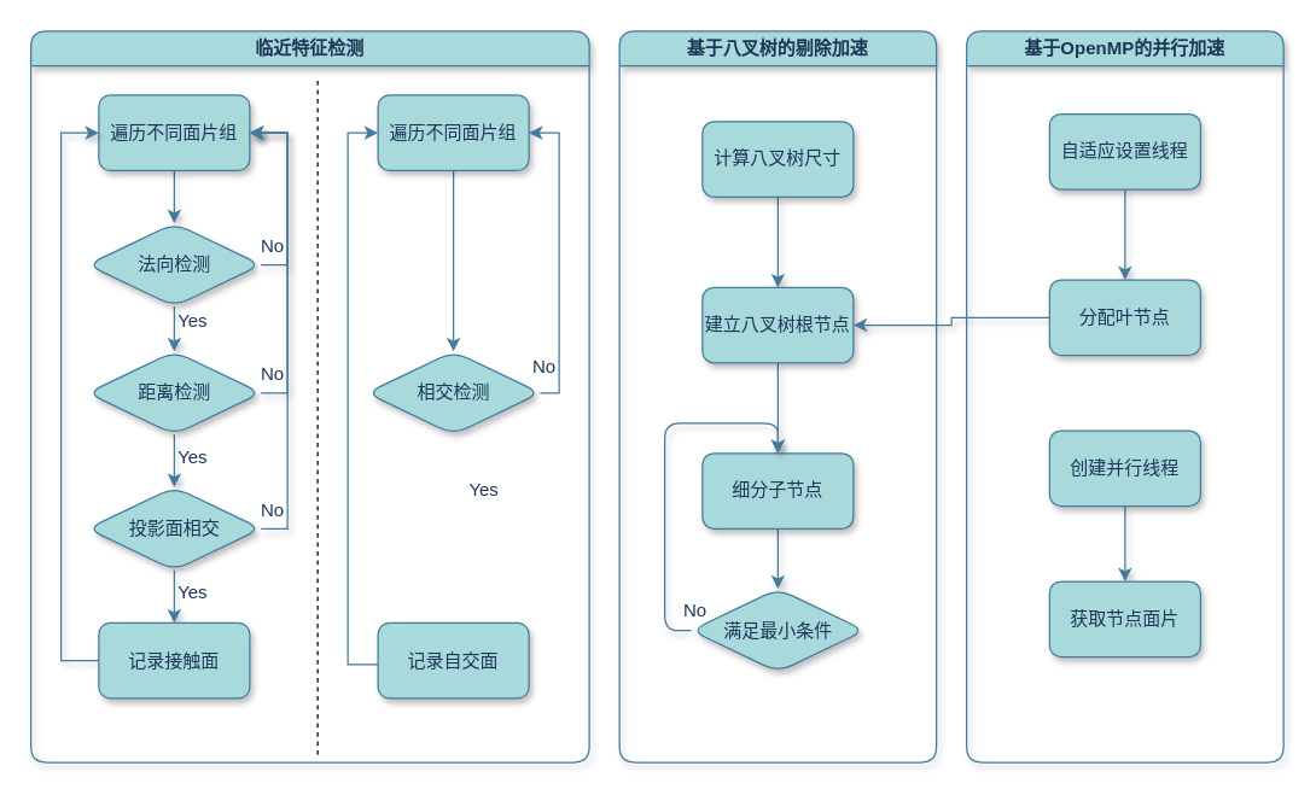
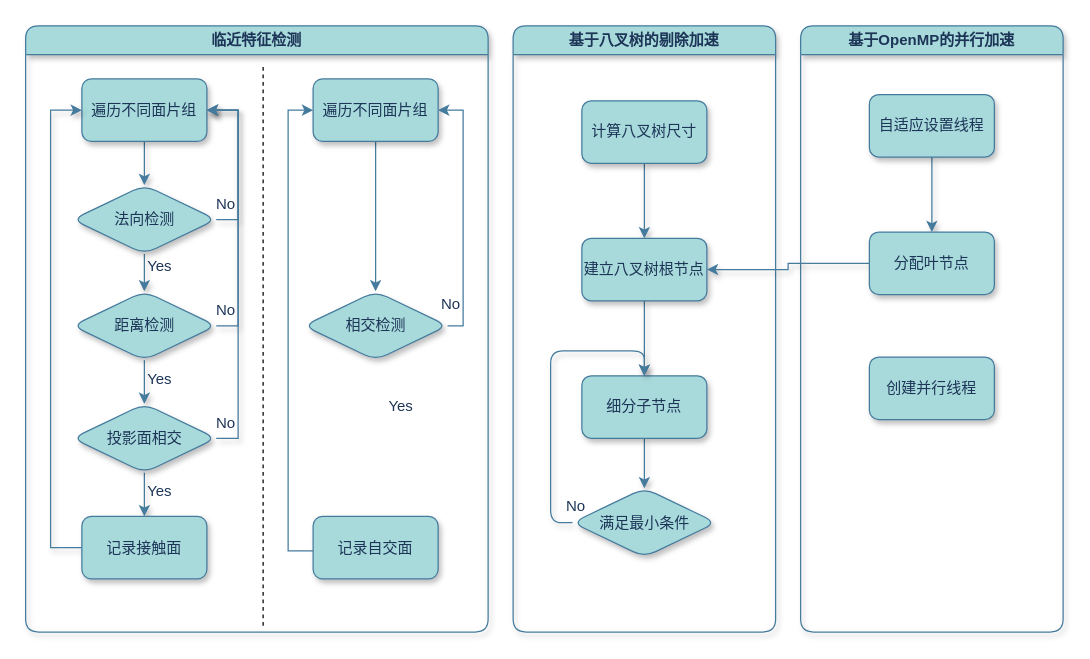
  <mxCell id="0" />
  <mxCell id="1" parent="0" />
  <mxCell id="2" value="基于八叉树的剔除加速" style="swimlane;whiteSpace=wrap;html=1;rounded=1;labelBackgroundColor=none;fillColor=#A8DADC;strokeColor=#457B9D;fontColor=#1D3557;shadow=1;" vertex="1" parent="1"><mxGeometry x="410" y="20" width="210" height="485" as="geometry" /></mxCell>
  <mxCell id="3" value="" style="edgeStyle=orthogonalEdgeStyle;rounded=1;orthogonalLoop=1;jettySize=auto;html=1;labelBackgroundColor=none;fontColor=default;strokeColor=#457B9D;shadow=1;" edge="1" parent="2" source="4" target="6"><mxGeometry relative="1" as="geometry" /></mxCell>
  <mxCell id="4" value="计算八叉树尺寸" style="rounded=1;whiteSpace=wrap;html=1;labelBackgroundColor=none;fillColor=#A8DADC;strokeColor=#457B9D;fontColor=#1D3557;shadow=1;" vertex="1" parent="2"><mxGeometry x="55" y="60" width="100" height="50" as="geometry" /></mxCell>
  <mxCell id="5" value="" style="edgeStyle=orthogonalEdgeStyle;rounded=1;orthogonalLoop=1;jettySize=auto;html=1;labelBackgroundColor=none;fontColor=default;strokeColor=#457B9D;shadow=1;" edge="1" parent="2" source="6" target="8"><mxGeometry relative="1" as="geometry" /></mxCell>
  <mxCell id="6" value="建立八叉树根节点" style="rounded=1;whiteSpace=wrap;html=1;labelBackgroundColor=none;fillColor=#A8DADC;strokeColor=#457B9D;fontColor=#1D3557;shadow=1;" vertex="1" parent="2"><mxGeometry x="55" y="170" width="100" height="50" as="geometry" /></mxCell>
  <mxCell id="7" value="" style="edgeStyle=orthogonalEdgeStyle;rounded=1;orthogonalLoop=1;jettySize=auto;html=1;labelBackgroundColor=none;fontColor=default;strokeColor=#457B9D;shadow=1;" edge="1" parent="2" source="8" target="10"><mxGeometry relative="1" as="geometry" /></mxCell>
  <mxCell id="8" value="细分子节点" style="rounded=1;whiteSpace=wrap;html=1;labelBackgroundColor=none;fillColor=#A8DADC;strokeColor=#457B9D;fontColor=#1D3557;shadow=1;" vertex="1" parent="2"><mxGeometry x="55" y="280" width="100" height="50" as="geometry" /></mxCell>
  <mxCell id="9" style="edgeStyle=orthogonalEdgeStyle;rounded=1;orthogonalLoop=1;jettySize=auto;html=1;entryX=0.5;entryY=0;entryDx=0;entryDy=0;labelBackgroundColor=none;fontColor=default;strokeColor=#457B9D;shadow=1;" edge="1" parent="2" source="10" target="8"><mxGeometry relative="1" as="geometry"><Array as="points"><mxPoint x="30" y="398" /><mxPoint x="30" y="260" /><mxPoint x="105" y="260" /></Array></mxGeometry></mxCell>
  <mxCell id="10" value="满足最小条件" style="rhombus;whiteSpace=wrap;html=1;rounded=1;labelBackgroundColor=none;fillColor=#A8DADC;strokeColor=#457B9D;fontColor=#1D3557;shadow=1;" vertex="1" parent="2"><mxGeometry x="47.5" y="370" width="115" height="55" as="geometry" /></mxCell>
  <mxCell id="11" value="No" style="text;html=1;align=center;verticalAlign=middle;resizable=0;points=[];autosize=1;strokeColor=none;fillColor=none;rounded=1;labelBackgroundColor=none;fontColor=#1D3557;shadow=1;" vertex="1" parent="2"><mxGeometry x="30" y="370" width="40" height="30" as="geometry" /></mxCell>
  <mxCell id="12" value="基于OpenMP的并行加速" style="swimlane;whiteSpace=wrap;html=1;rounded=1;labelBackgroundColor=none;fillColor=#A8DADC;strokeColor=#457B9D;fontColor=#1D3557;shadow=1;" vertex="1" parent="1"><mxGeometry x="640" y="20" width="210" height="485" as="geometry" /></mxCell>
  <mxCell id="13" value="" style="edgeStyle=orthogonalEdgeStyle;rounded=0;orthogonalLoop=1;jettySize=auto;html=1;strokeColor=#457B9D;fontColor=#1D3557;fillColor=#A8DADC;shadow=1;" edge="1" parent="12" source="14" target="16"><mxGeometry relative="1" as="geometry" /></mxCell>
  <mxCell id="14" value="自适应设置线程" style="rounded=1;whiteSpace=wrap;html=1;labelBackgroundColor=none;fillColor=#A8DADC;strokeColor=#457B9D;fontColor=#1D3557;shadow=1;" vertex="1" parent="12"><mxGeometry x="55" y="55" width="100" height="50" as="geometry" /></mxCell>
  <mxCell id="15" value="" style="edgeStyle=orthogonalEdgeStyle;rounded=0;orthogonalLoop=1;jettySize=auto;html=1;strokeColor=#457B9D;fontColor=#1D3557;fillColor=#A8DADC;shadow=1;" edge="1" parent="12" source="16" target="6"><mxGeometry relative="1" as="geometry" /></mxCell>
  <mxCell id="16" value="分配叶节点" style="rounded=1;whiteSpace=wrap;html=1;labelBackgroundColor=none;fillColor=#A8DADC;strokeColor=#457B9D;fontColor=#1D3557;shadow=1;" vertex="1" parent="12"><mxGeometry x="55" y="165" width="100" height="50" as="geometry" /></mxCell>
- <mxCell id="17" value="" style="edgeStyle=orthogonalEdgeStyle;rounded=0;orthogonalLoop=1;jettySize=auto;html=1;strokeColor=#457B9D;fontColor=#1D3557;fillColor=#A8DADC;shadow=1;" edge="1" parent="12" source="18" target="19"><mxGeometry relative="1" as="geometry" /></mxCell>
  <mxCell id="18" value="创建并行线程" style="rounded=1;whiteSpace=wrap;html=1;labelBackgroundColor=none;fillColor=#A8DADC;strokeColor=#457B9D;fontColor=#1D3557;shadow=1;" vertex="1" parent="12"><mxGeometry x="55" y="265" width="100" height="50" as="geometry" /></mxCell>
- <mxCell id="19" value="获取节点面片" style="rounded=1;whiteSpace=wrap;html=1;labelBackgroundColor=none;fillColor=#A8DADC;strokeColor=#457B9D;fontColor=#1D3557;shadow=1;" vertex="1" parent="12"><mxGeometry x="55" y="365" width="100" height="50" as="geometry" /></mxCell>
  <mxCell id="20" value="临近特征检测" style="swimlane;whiteSpace=wrap;html=1;rounded=1;labelBackgroundColor=none;fillColor=#A8DADC;strokeColor=#457B9D;fontColor=#1D3557;shadow=1;" vertex="1" parent="1"><mxGeometry x="20" y="20" width="370" height="485" as="geometry" /></mxCell>
  <mxCell id="21" value="" style="edgeStyle=orthogonalEdgeStyle;rounded=0;orthogonalLoop=1;jettySize=auto;html=1;fontColor=default;labelBackgroundColor=none;strokeColor=#457B9D;shadow=1;" edge="1" parent="20" source="22" target="25"><mxGeometry relative="1" as="geometry" /></mxCell>
  <mxCell id="22" value="遍历不同面片组" style="rounded=1;whiteSpace=wrap;html=1;labelBackgroundColor=none;fillColor=#A8DADC;strokeColor=#457B9D;fontColor=#1D3557;glass=0;shadow=1;" vertex="1" parent="20"><mxGeometry x="45" y="42.5" width="100" height="50" as="geometry" /></mxCell>
  <mxCell id="23" value="" style="edgeStyle=orthogonalEdgeStyle;rounded=0;orthogonalLoop=1;jettySize=auto;html=1;labelBackgroundColor=none;strokeColor=#457B9D;fontColor=default;shadow=1;" edge="1" parent="20" source="25" target="28"><mxGeometry relative="1" as="geometry" /></mxCell>
  <mxCell id="24" style="edgeStyle=orthogonalEdgeStyle;rounded=0;orthogonalLoop=1;jettySize=auto;html=1;entryX=1;entryY=0.5;entryDx=0;entryDy=0;labelBackgroundColor=none;strokeColor=#457B9D;fontColor=default;shadow=1;" edge="1" parent="20" source="25" target="22"><mxGeometry relative="1" as="geometry"><Array as="points"><mxPoint x="170" y="155.5" /><mxPoint x="170" y="67.5" /></Array></mxGeometry></mxCell>
  <mxCell id="25" value="法向检测" style="rhombus;whiteSpace=wrap;html=1;rounded=1;labelBackgroundColor=none;fillColor=#A8DADC;strokeColor=#457B9D;fontColor=#1D3557;shadow=1;" vertex="1" parent="20"><mxGeometry x="37.5" y="127.5" width="115" height="55" as="geometry" /></mxCell>
  <mxCell id="26" value="" style="edgeStyle=orthogonalEdgeStyle;rounded=0;orthogonalLoop=1;jettySize=auto;html=1;labelBackgroundColor=none;strokeColor=#457B9D;fontColor=default;shadow=1;" edge="1" parent="20" source="28" target="31"><mxGeometry relative="1" as="geometry" /></mxCell>
  <mxCell id="27" style="edgeStyle=orthogonalEdgeStyle;rounded=0;orthogonalLoop=1;jettySize=auto;html=1;entryX=1;entryY=0.5;entryDx=0;entryDy=0;labelBackgroundColor=none;strokeColor=#457B9D;fontColor=default;shadow=1;" edge="1" parent="20" source="28" target="22"><mxGeometry relative="1" as="geometry"><Array as="points"><mxPoint x="170" y="240.5" /><mxPoint x="170" y="67.5" /></Array></mxGeometry></mxCell>
  <mxCell id="28" value="距离检测" style="rhombus;whiteSpace=wrap;html=1;rounded=1;labelBackgroundColor=none;fillColor=#A8DADC;strokeColor=#457B9D;fontColor=#1D3557;shadow=1;" vertex="1" parent="20"><mxGeometry x="37.5" y="212.5" width="115" height="55" as="geometry" /></mxCell>
  <mxCell id="29" value="" style="edgeStyle=orthogonalEdgeStyle;rounded=0;orthogonalLoop=1;jettySize=auto;html=1;labelBackgroundColor=none;strokeColor=#457B9D;fontColor=default;shadow=1;" edge="1" parent="20" source="31" target="33"><mxGeometry relative="1" as="geometry" /></mxCell>
  <mxCell id="30" style="edgeStyle=orthogonalEdgeStyle;rounded=0;orthogonalLoop=1;jettySize=auto;html=1;entryX=1;entryY=0.5;entryDx=0;entryDy=0;labelBackgroundColor=none;strokeColor=#457B9D;fontColor=default;shadow=1;" edge="1" parent="20" source="31" target="22"><mxGeometry relative="1" as="geometry"><Array as="points"><mxPoint x="170" y="330.5" /><mxPoint x="170" y="67.5" /></Array></mxGeometry></mxCell>
  <mxCell id="31" value="投影面相交" style="rhombus;whiteSpace=wrap;html=1;rounded=1;labelBackgroundColor=none;fillColor=#A8DADC;strokeColor=#457B9D;fontColor=#1D3557;shadow=1;" vertex="1" parent="20"><mxGeometry x="37.5" y="302.5" width="115" height="55" as="geometry" /></mxCell>
  <mxCell id="32" style="edgeStyle=orthogonalEdgeStyle;rounded=0;orthogonalLoop=1;jettySize=auto;html=1;entryX=0;entryY=0.5;entryDx=0;entryDy=0;labelBackgroundColor=none;strokeColor=#457B9D;fontColor=default;shadow=1;" edge="1" parent="20" source="33" target="22"><mxGeometry relative="1" as="geometry"><Array as="points"><mxPoint x="20" y="417.5" /><mxPoint x="20" y="67.5" /></Array></mxGeometry></mxCell>
  <mxCell id="33" value="记录接触面" style="rounded=1;whiteSpace=wrap;html=1;labelBackgroundColor=none;fillColor=#A8DADC;strokeColor=#457B9D;fontColor=#1D3557;shadow=1;" vertex="1" parent="20"><mxGeometry x="45" y="392.5" width="100" height="50" as="geometry" /></mxCell>
  <mxCell id="34" value="Yes" style="text;html=1;align=center;verticalAlign=middle;resizable=0;points=[];autosize=1;strokeColor=none;fillColor=none;fontColor=#1D3557;shadow=1;" vertex="1" parent="20"><mxGeometry x="87" y="177.5" width="40" height="30" as="geometry" /></mxCell>
  <mxCell id="35" value="Yes" style="text;html=1;align=center;verticalAlign=middle;resizable=0;points=[];autosize=1;strokeColor=none;fillColor=none;fontColor=#1D3557;shadow=1;" vertex="1" parent="20"><mxGeometry x="87" y="267.5" width="40" height="30" as="geometry" /></mxCell>
  <mxCell id="36" value="Yes" style="text;html=1;align=center;verticalAlign=middle;resizable=0;points=[];autosize=1;strokeColor=none;fillColor=none;fontColor=#1D3557;shadow=1;" vertex="1" parent="20"><mxGeometry x="87" y="357.5" width="40" height="30" as="geometry" /></mxCell>
  <mxCell id="37" value="No" style="text;html=1;align=center;verticalAlign=middle;resizable=0;points=[];autosize=1;strokeColor=none;fillColor=none;rounded=1;labelBackgroundColor=none;fontColor=#1D3557;shadow=1;" vertex="1" parent="20"><mxGeometry x="140" y="127.5" width="40" height="30" as="geometry" /></mxCell>
  <mxCell id="38" value="No" style="text;html=1;align=center;verticalAlign=middle;resizable=0;points=[];autosize=1;strokeColor=none;fillColor=none;rounded=1;labelBackgroundColor=none;fontColor=#1D3557;shadow=1;" vertex="1" parent="20"><mxGeometry x="140" y="212.5" width="40" height="30" as="geometry" /></mxCell>
  <mxCell id="39" value="No" style="text;html=1;align=center;verticalAlign=middle;resizable=0;points=[];autosize=1;strokeColor=none;fillColor=none;rounded=1;labelBackgroundColor=none;fontColor=#1D3557;shadow=1;" vertex="1" parent="20"><mxGeometry x="140" y="302.5" width="40" height="30" as="geometry" /></mxCell>
  <mxCell id="40" value="" style="endArrow=none;dashed=1;html=1;rounded=0;" edge="1" parent="20"><mxGeometry width="50" height="50" relative="1" as="geometry"><mxPoint x="190" y="480" as="sourcePoint" /><mxPoint x="190" y="30" as="targetPoint" /></mxGeometry></mxCell>
  <mxCell id="41" style="edgeStyle=orthogonalEdgeStyle;rounded=0;orthogonalLoop=1;jettySize=auto;html=1;strokeColor=#457B9D;" edge="1" parent="20" source="42" target="44"><mxGeometry relative="1" as="geometry" /></mxCell>
  <mxCell id="42" value="遍历不同面片组" style="rounded=1;whiteSpace=wrap;html=1;labelBackgroundColor=none;fillColor=#A8DADC;strokeColor=#457B9D;fontColor=#1D3557;glass=0;shadow=1;" vertex="1" parent="20"><mxGeometry x="230" y="42.5" width="100" height="50" as="geometry" /></mxCell>
  <mxCell id="43" style="edgeStyle=orthogonalEdgeStyle;rounded=0;orthogonalLoop=1;jettySize=auto;html=1;entryX=1;entryY=0.5;entryDx=0;entryDy=0;strokeColor=#457B9D;" edge="1" parent="20" source="44" target="42"><mxGeometry relative="1" as="geometry"><Array as="points"><mxPoint x="350" y="240" /><mxPoint x="350" y="68" /></Array></mxGeometry></mxCell>
  <mxCell id="44" value="相交检测" style="rhombus;whiteSpace=wrap;html=1;rounded=1;labelBackgroundColor=none;fillColor=#A8DADC;strokeColor=#457B9D;fontColor=#1D3557;shadow=1;" vertex="1" parent="20"><mxGeometry x="222.5" y="212.5" width="115" height="55" as="geometry" /></mxCell>
  <mxCell id="45" style="edgeStyle=orthogonalEdgeStyle;rounded=0;orthogonalLoop=1;jettySize=auto;html=1;entryX=0;entryY=0.5;entryDx=0;entryDy=0;strokeColor=#457B9D;" edge="1" parent="20" source="46" target="42"><mxGeometry relative="1" as="geometry"><Array as="points"><mxPoint x="210" y="420" /><mxPoint x="210" y="68" /></Array></mxGeometry></mxCell>
  <mxCell id="46" value="记录自交面" style="rounded=1;whiteSpace=wrap;html=1;labelBackgroundColor=none;fillColor=#A8DADC;strokeColor=#457B9D;fontColor=#1D3557;shadow=1;" vertex="1" parent="20"><mxGeometry x="230" y="392.5" width="100" height="50" as="geometry" /></mxCell>
  <mxCell id="47" value="Yes" style="text;html=1;align=center;verticalAlign=middle;resizable=0;points=[];autosize=1;strokeColor=none;fillColor=none;fontColor=#1D3557;shadow=1;" vertex="1" parent="20"><mxGeometry x="280" y="290" width="40" height="30" as="geometry" /></mxCell>
  <mxCell id="48" value="No" style="text;html=1;align=center;verticalAlign=middle;resizable=0;points=[];autosize=1;strokeColor=none;fillColor=none;rounded=1;labelBackgroundColor=none;fontColor=#1D3557;shadow=1;" vertex="1" parent="20"><mxGeometry x="320" y="207.5" width="40" height="30" as="geometry" /></mxCell>
